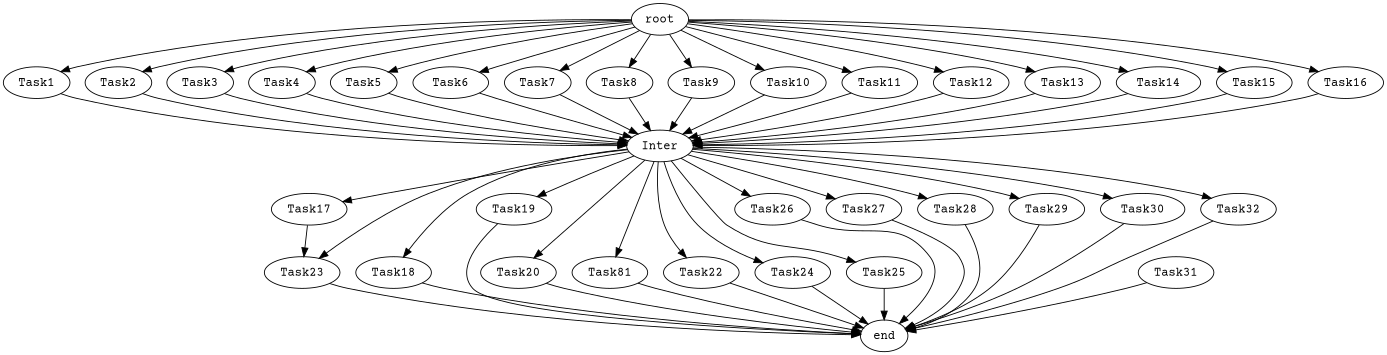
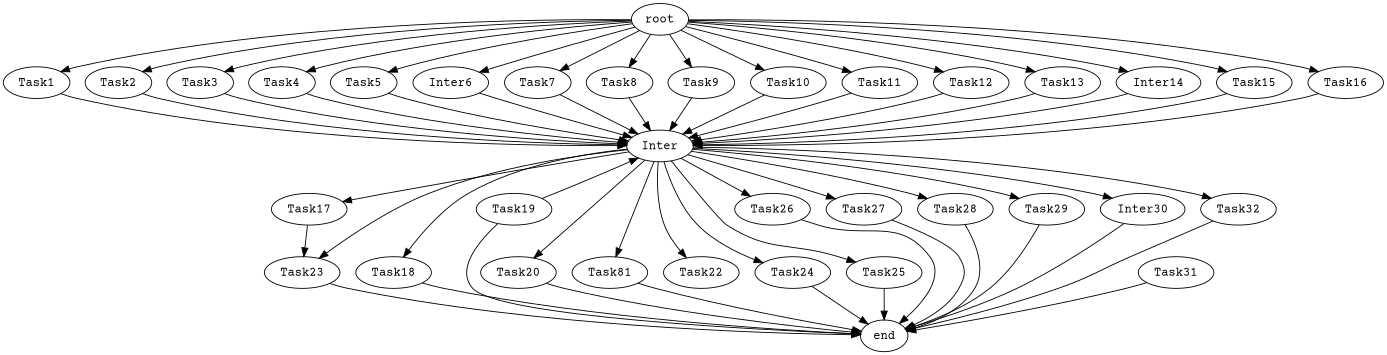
  digraph {
    fontname="Courier Prime"
    node [fontname="Courier Prime"]
    edge [fontname="Courier Prime"]
    root
    Task1
    Task2
    Task3
    Task4
    Task5
-   Task6
+   Task6 [label=Inter6]
    Task7
    Task8
    Task9
    Task10
    Task11
    Task12
    Task13
-   Task14
+   Task14 [label=Inter14]
    Task15
    Task16
    Inter
    Task17
    Task18
    Task19
    Task20
    n23 [label=Task81]
    Task22
    Task23
    Task24
    Task25
    Task26
    Task27
    Task28
    Task29
-   Task30
+   Task30 [label=Inter30]
    Task32
    end
    Task31
    root -> Task1
    root -> Task2
    root -> Task3
    root -> Task4
    root -> Task5
    root -> Task6
    root -> Task7
    root -> Task8
    root -> Task9
    root -> Task10
    root -> Task11
    root -> Task12
    root -> Task13
    root -> Task14
    root -> Task15
    root -> Task16
    Task1 -> Inter
    Task2 -> Inter
    Task3 -> Inter
    Task4 -> Inter
    Task5 -> Inter
    Task6 -> Inter
    Task7 -> Inter
    Task8 -> Inter
    Task9 -> Inter
    Task10 -> Inter
    Task11 -> Inter
    Task12 -> Inter
    Task13 -> Inter
    Task14 -> Inter
    Task15 -> Inter
    Task16 -> Inter
    Inter -> Task17
    Inter -> Task18
-   Inter -> Task19
+   Task19 -> Inter
    Inter -> Task20
    Inter -> n23
    Inter -> Task22
    Inter -> Task23
    Inter -> Task24
    Inter -> Task25
    Inter -> Task26
    Inter -> Task27
    Inter -> Task28
    Inter -> Task29
    Inter -> Task30
    Inter -> Task32
    Task17 -> Task23
    Task18 -> end
    Task19 -> end
    Task20 -> end
    n23 -> end
-   Task22 -> end
    Task23 -> end
    Task24 -> end
    Task25 -> end
    Task26 -> end
    Task27 -> end
    Task28 -> end
    Task29 -> end
    Task30 -> end
    Task32 -> end
    Task31 -> end
  }
